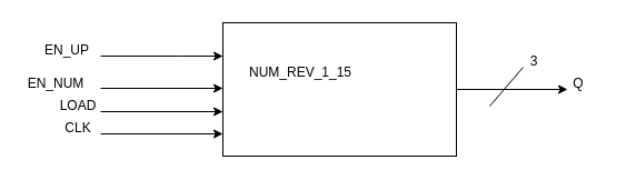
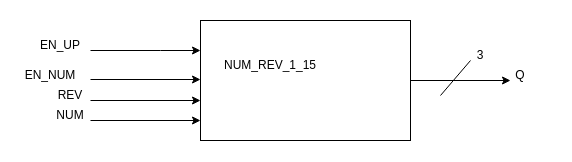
  <mxCell id="0" />
  <mxCell id="1" parent="0" />
  <mxCell id="2" value="" style="rounded=0;whiteSpace=wrap;html=1;" parent="1" vertex="1"><mxGeometry x="200" y="20" width="210" height="120" as="geometry" /></mxCell>
  <mxCell id="3" value="NUM_REV_1_15" style="text;html=1;strokeColor=none;fillColor=none;align=center;verticalAlign=middle;whiteSpace=wrap;rounded=0;" parent="1" vertex="1"><mxGeometry x="210" y="40" width="120" height="50" as="geometry" /></mxCell>
  <mxCell id="4" value="" style="endArrow=classic;html=1;rounded=0;entryX=0;entryY=0.25;entryDx=0;entryDy=0;" parent="1" target="2" edge="1"><mxGeometry width="50" height="50" relative="1" as="geometry"><mxPoint x="90" y="50" as="sourcePoint" /><mxPoint x="130" y="5" as="targetPoint" /><Array as="points"><mxPoint x="160" y="50" /></Array></mxGeometry></mxCell>
  <mxCell id="5" value="" style="endArrow=classic;html=1;rounded=0;entryX=-0.018;entryY=0.251;entryDx=0;entryDy=0;entryPerimeter=0;" parent="1" edge="1"><mxGeometry width="50" height="50" relative="1" as="geometry"><mxPoint x="90" y="79" as="sourcePoint" /><mxPoint x="200" y="79" as="targetPoint" /></mxGeometry></mxCell>
  <mxCell id="6" value="" style="endArrow=classic;html=1;rounded=0;entryX=-0.018;entryY=0.251;entryDx=0;entryDy=0;entryPerimeter=0;" parent="1" edge="1"><mxGeometry width="50" height="50" relative="1" as="geometry"><mxPoint x="90" y="100" as="sourcePoint" /><mxPoint x="200" y="100" as="targetPoint" /></mxGeometry></mxCell>
  <mxCell id="7" value="" style="endArrow=classic;html=1;rounded=0;entryX=-0.018;entryY=0.251;entryDx=0;entryDy=0;entryPerimeter=0;" parent="1" edge="1"><mxGeometry width="50" height="50" relative="1" as="geometry"><mxPoint x="90" y="120" as="sourcePoint" /><mxPoint x="200" y="120" as="targetPoint" /></mxGeometry></mxCell>
  <mxCell id="8" value="EN_UP" style="text;html=1;strokeColor=none;fillColor=none;align=center;verticalAlign=middle;whiteSpace=wrap;rounded=0;" parent="1" vertex="1"><mxGeometry x="30" y="30" width="60" height="30" as="geometry" /></mxCell>
  <mxCell id="9" value="EN_NUM" style="text;html=1;strokeColor=none;fillColor=none;align=center;verticalAlign=middle;whiteSpace=wrap;rounded=0;" parent="1" vertex="1"><mxGeometry x="20" y="60" width="60" height="30" as="geometry" /></mxCell>
- <mxCell id="10" value="LOAD" style="text;html=1;strokeColor=none;fillColor=none;align=center;verticalAlign=middle;whiteSpace=wrap;rounded=0;" parent="1" vertex="1"><mxGeometry x="40" y="80" width="60" height="30" as="geometry" /></mxCell>
- <mxCell id="11" value="CLK" style="text;html=1;strokeColor=none;fillColor=none;align=center;verticalAlign=middle;whiteSpace=wrap;rounded=0;" parent="1" vertex="1"><mxGeometry x="40" y="100" width="60" height="30" as="geometry" /></mxCell>
+ <mxCell id="10" value="REV" style="text;html=1;strokeColor=none;fillColor=none;align=center;verticalAlign=middle;whiteSpace=wrap;rounded=0;" parent="1" vertex="1"><mxGeometry x="40" y="80" width="60" height="30" as="geometry" /></mxCell>
+ <mxCell id="11" value="NUM" style="text;html=1;strokeColor=none;fillColor=none;align=center;verticalAlign=middle;whiteSpace=wrap;rounded=0;" parent="1" vertex="1"><mxGeometry x="40" y="100" width="60" height="30" as="geometry" /></mxCell>
  <mxCell id="12" value="" style="endArrow=classic;html=1;rounded=0;" parent="1" edge="1"><mxGeometry width="50" height="50" relative="1" as="geometry"><mxPoint x="410" y="80" as="sourcePoint" /><mxPoint x="510" y="80" as="targetPoint" /></mxGeometry></mxCell>
  <mxCell id="13" value="" style="endArrow=none;html=1;rounded=0;" parent="1" edge="1"><mxGeometry width="50" height="50" relative="1" as="geometry"><mxPoint x="440" y="95" as="sourcePoint" /><mxPoint x="470" y="60" as="targetPoint" /></mxGeometry></mxCell>
  <mxCell id="14" value="3" style="text;html=1;strokeColor=none;fillColor=none;align=center;verticalAlign=middle;whiteSpace=wrap;rounded=0;" parent="1" vertex="1"><mxGeometry x="450" y="40" width="60" height="30" as="geometry" /></mxCell>
  <mxCell id="15" value="Q" style="text;html=1;strokeColor=none;fillColor=none;align=center;verticalAlign=middle;whiteSpace=wrap;rounded=0;" parent="1" vertex="1"><mxGeometry x="490" y="60" width="60" height="30" as="geometry" /></mxCell>
